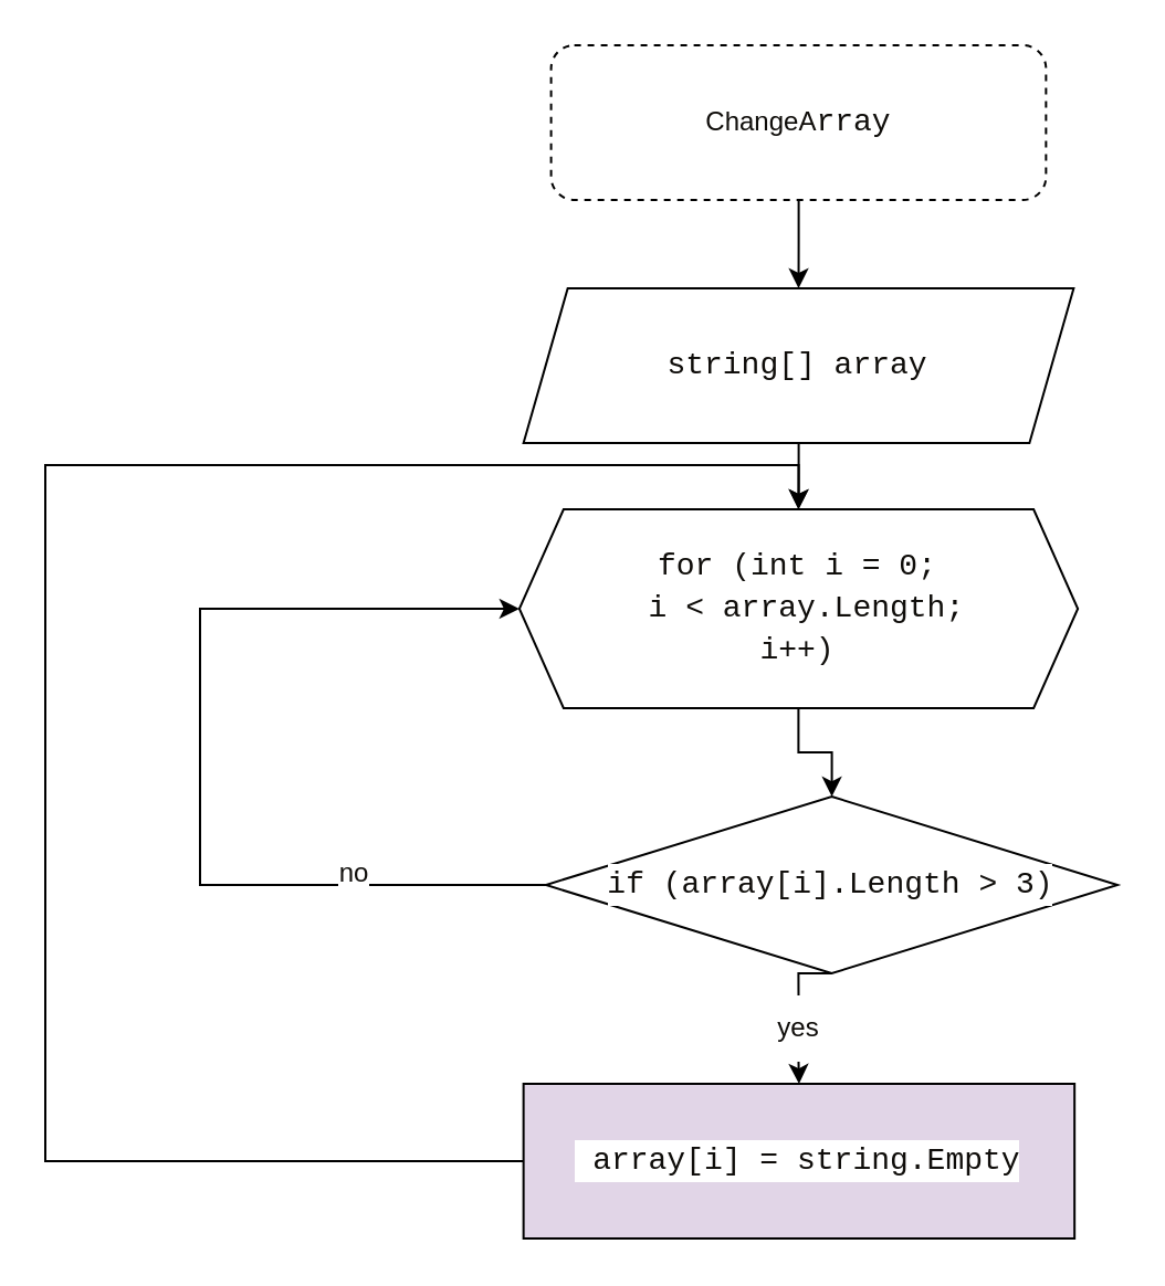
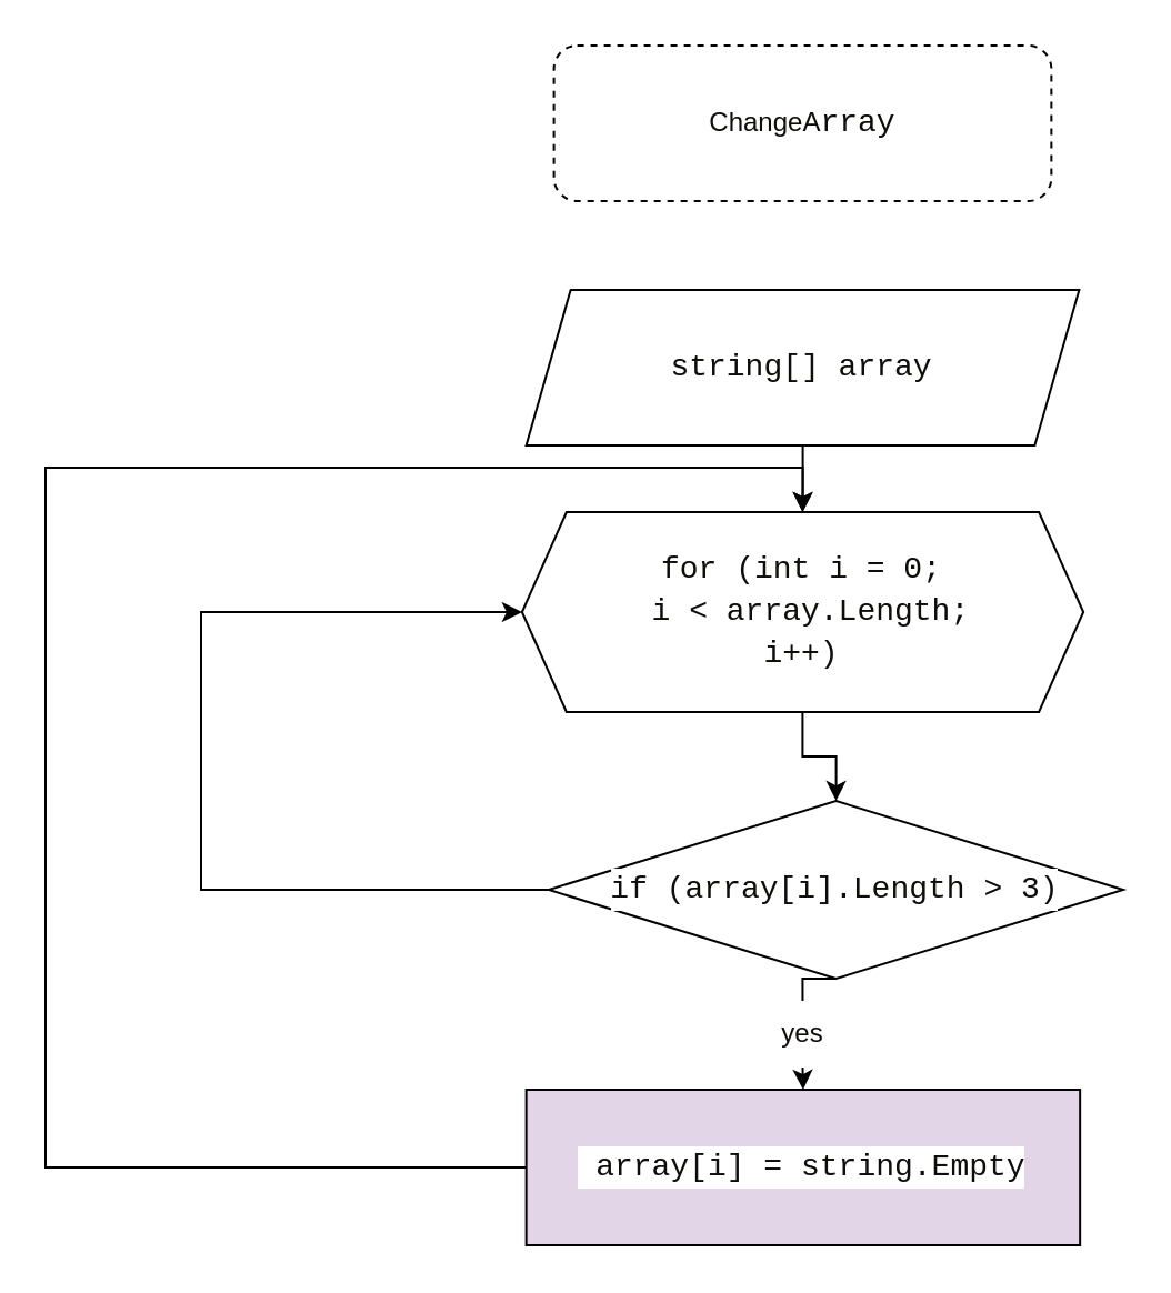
  <mxCell id="0" />
  <mxCell id="1" parent="0" />
  <mxCell id="2" value="" style="edgeStyle=orthogonalEdgeStyle;rounded=0;orthogonalLoop=1;jettySize=auto;html=1;fontColor=#0F0D0A;" edge="1" parent="1" source="3" target="5"><mxGeometry relative="1" as="geometry" /></mxCell>
  <mxCell id="3" value="&lt;div style=&quot;font-family: Consolas, &amp;quot;Courier New&amp;quot;, monospace; font-size: 14px; line-height: 19px;&quot;&gt;&lt;span style=&quot;background-color: rgb(255, 255, 255);&quot;&gt;&lt;font color=&quot;#0f0d0a&quot;&gt;string[] array&lt;/font&gt;&lt;/span&gt;&lt;/div&gt;" style="shape=parallelogram;perimeter=parallelogramPerimeter;whiteSpace=wrap;html=1;fixedSize=1;" vertex="1" parent="1"><mxGeometry x="236.32" y="130" width="248.87" height="70" as="geometry" /></mxCell>
  <mxCell id="4" value="" style="edgeStyle=orthogonalEdgeStyle;rounded=0;orthogonalLoop=1;jettySize=auto;html=1;fontColor=#0F0D0A;" edge="1" parent="1" source="5" target="10"><mxGeometry relative="1" as="geometry" /></mxCell>
  <mxCell id="5" value="&lt;div style=&quot;font-family: Consolas, &amp;quot;Courier New&amp;quot;, monospace; font-size: 14px; line-height: 19px;&quot;&gt;&lt;span style=&quot;background-color: rgb(255, 255, 255);&quot;&gt;for (int i = 0;&lt;/span&gt;&lt;/div&gt;&lt;div style=&quot;font-family: Consolas, &amp;quot;Courier New&amp;quot;, monospace; font-size: 14px; line-height: 19px;&quot;&gt;&lt;span style=&quot;background-color: rgb(255, 255, 255);&quot;&gt;&amp;nbsp;i &amp;lt;&amp;nbsp;&lt;/span&gt;array.Length;&lt;/div&gt;&lt;div style=&quot;font-family: Consolas, &amp;quot;Courier New&amp;quot;, monospace; font-size: 14px; line-height: 19px;&quot;&gt;i++)&lt;/div&gt;" style="shape=hexagon;perimeter=hexagonPerimeter2;whiteSpace=wrap;html=1;fixedSize=1;labelBackgroundColor=#FFFFFF;fontColor=#0F0D0A;" vertex="1" parent="1"><mxGeometry x="234.44" y="230" width="252.63" height="90" as="geometry" /></mxCell>
- <mxCell id="6" value="" style="edgeStyle=orthogonalEdgeStyle;rounded=0;orthogonalLoop=1;jettySize=auto;html=1;fontColor=#0F0D0A;entryX=0.5;entryY=0;entryDx=0;entryDy=0;" edge="1" parent="1" source="7" target="3"><mxGeometry relative="1" as="geometry"><mxPoint x="430" y="120" as="targetPoint" /></mxGeometry></mxCell>
  <mxCell id="7" value="ChangeA&lt;span style=&quot;font-family: Consolas, &amp;quot;Courier New&amp;quot;, monospace; font-size: 14px;&quot;&gt;rray&lt;/span&gt;" style="rounded=1;whiteSpace=wrap;html=1;labelBackgroundColor=#FFFFFF;fontColor=#0F0D0A;dashed=1;" vertex="1" parent="1"><mxGeometry x="248.8" y="20" width="223.88" height="70" as="geometry" /></mxCell>
  <mxCell id="8" style="edgeStyle=orthogonalEdgeStyle;rounded=0;orthogonalLoop=1;jettySize=auto;html=1;exitX=0.5;exitY=1;exitDx=0;exitDy=0;entryX=0.5;entryY=0;entryDx=0;entryDy=0;fontColor=#0F0D0A;startArrow=none;" edge="1" parent="1" source="14" target="12"><mxGeometry relative="1" as="geometry" /></mxCell>
  <mxCell id="9" style="edgeStyle=orthogonalEdgeStyle;rounded=0;orthogonalLoop=1;jettySize=auto;html=1;exitX=0;exitY=0.5;exitDx=0;exitDy=0;entryX=0;entryY=0.5;entryDx=0;entryDy=0;fontColor=#0F0D0A;" edge="1" parent="1" source="10" target="5"><mxGeometry relative="1" as="geometry"><Array as="points"><mxPoint x="90" y="400" /><mxPoint x="90" y="275" /></Array></mxGeometry></mxCell>
  <mxCell id="10" value="&lt;div style=&quot;font-family: Consolas, &amp;quot;Courier New&amp;quot;, monospace; font-size: 14px; line-height: 19px;&quot;&gt;&lt;span style=&quot;background-color: rgb(255, 255, 255);&quot;&gt;if (array[i].Length &amp;gt; 3)&lt;/span&gt;&lt;/div&gt;" style="rhombus;whiteSpace=wrap;html=1;labelBackgroundColor=#FFFFFF;fontColor=#0F0D0A;" vertex="1" parent="1"><mxGeometry x="246.49" y="360" width="258.51" height="80" as="geometry" /></mxCell>
  <mxCell id="11" style="edgeStyle=orthogonalEdgeStyle;rounded=0;orthogonalLoop=1;jettySize=auto;html=1;exitX=0;exitY=0.5;exitDx=0;exitDy=0;entryX=0.5;entryY=0;entryDx=0;entryDy=0;fontColor=#0F0D0A;" edge="1" parent="1" source="12" target="5"><mxGeometry relative="1" as="geometry"><Array as="points"><mxPoint x="20" y="525" /><mxPoint x="20" y="210" /><mxPoint x="361" y="210" /></Array></mxGeometry></mxCell>
  <mxCell id="12" value="&lt;div style=&quot;font-family: Consolas, &amp;quot;Courier New&amp;quot;, monospace; font-size: 14px; line-height: 19px;&quot;&gt;&lt;span style=&quot;background-color: rgb(255, 255, 255);&quot;&gt;&amp;nbsp;array[i] = string.Empty&lt;/span&gt;&lt;/div&gt;" style="rounded=0;whiteSpace=wrap;html=1;labelBackgroundColor=#FFFFFF;fontColor=#0F0D0A;fillColor=#e1d5e7;" vertex="1" parent="1"><mxGeometry x="236.32" y="490" width="249.26" height="70" as="geometry" /></mxCell>
- <mxCell id="13" value="no" style="text;html=1;strokeColor=none;fillColor=none;align=center;verticalAlign=middle;whiteSpace=wrap;rounded=0;labelBackgroundColor=#FFFFFF;fontColor=#0F0D0A;" vertex="1" parent="1"><mxGeometry x="130" y="380" width="60" height="30" as="geometry" /></mxCell>
  <mxCell id="14" value="yes" style="text;html=1;strokeColor=none;fillColor=none;align=center;verticalAlign=middle;whiteSpace=wrap;rounded=0;labelBackgroundColor=#FFFFFF;fontColor=#0F0D0A;" vertex="1" parent="1"><mxGeometry x="330.74" y="450" width="60" height="30" as="geometry" /></mxCell>
  <mxCell id="15" value="" style="edgeStyle=orthogonalEdgeStyle;rounded=0;orthogonalLoop=1;jettySize=auto;html=1;exitX=0.5;exitY=1;exitDx=0;exitDy=0;entryX=0.5;entryY=0;entryDx=0;entryDy=0;fontColor=#0F0D0A;endArrow=none;" edge="1" parent="1" source="10" target="14"><mxGeometry relative="1" as="geometry"><mxPoint x="360.745" y="440" as="sourcePoint" /><mxPoint x="360.95" y="490" as="targetPoint" /></mxGeometry></mxCell>
